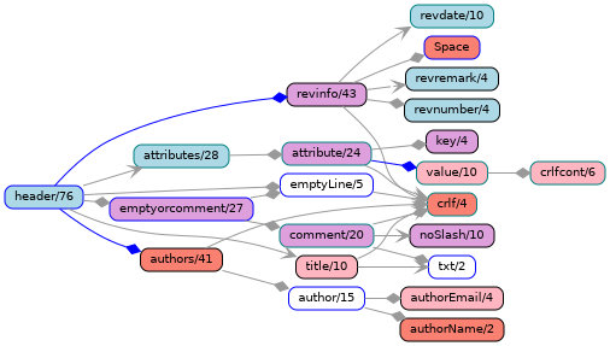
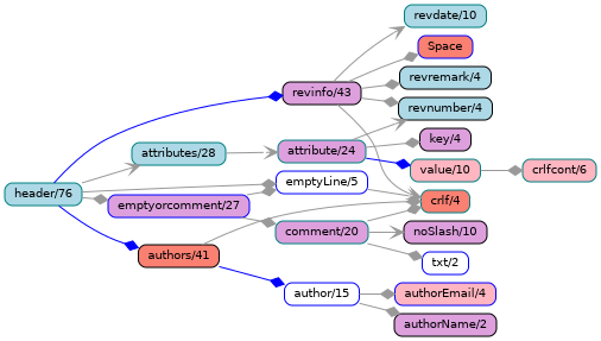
  digraph {
    nodesep=0.1
    rankdir=LR
    ranksep=0.3
    node [color=black fillcolor=plum fontname=Helvetica fontsize=10 shape=box style="rounded,filled"]
    edge [arrowhead=diamond color=grey60 fontname=Helvetica fontsize=10]
    n1 [height=0 label="revinfo/43" width=0]
    n2 [color=teal fillcolor=lightblue height=0 label="revdate/10" width=0]
    n3 [fillcolor=lightblue height=0 label="revnumber/4" width=0]
    n4 [color=teal fillcolor=salmon height=0 label="crlf/4" width=0]
    Space [color=blue fillcolor=salmon height=0 width=0]
    n6 [fillcolor=lightblue height=0 label="revremark/4" width=0]
    n7 [color=teal height=0 label="comment/20" width=0]
    n8 [color=blue fillcolor=white height=0 label="txt/2" width=0]
    n9 [height=0 label="noSlash/10" width=0]
    n10 [color=blue fillcolor=white height=0 label="author/15" width=0]
-   n11 [fillcolor=salmon height=0 label="authorName/2" width=0]
-   n12 [fillcolor=lightpink height=0 label="authorEmail/4" width=0]
+   n11 [height=0 label="authorName/2" width=0]
+   n12 [color=blue fillcolor=lightpink height=0 label="authorEmail/4" width=0]
    n13 [color=teal fillcolor=lightpink height=0 label="value/10" width=0]
    n14 [color=teal fillcolor=lightpink height=0 label="crlfcont/6" width=0]
    n15 [color=teal fillcolor=lightblue height=0 label="attributes/28" width=0]
    n16 [color=teal height=0 label="attribute/24" width=0]
    n17 [height=0 label="key/4" width=0]
-   n18 [color=blue fillcolor=lightblue height=0 label="header/76" width=0]
+   n18 [color=teal fillcolor=lightblue height=0 label="header/76" width=0]
    n19 [fillcolor=salmon height=0 label="authors/41" width=0]
    n20 [color=blue height=0 label="emptyorcomment/27" width=0]
    n21 [color=blue fillcolor=white height=0 label="emptyLine/5" width=0]
-   n22 [fillcolor=lightpink height=0 label="title/10" width=0]
    n1 -> n2 [arrowhead=vee]
    n1 -> n3
    n1 -> n4 [arrowhead=vee]
    n1 -> Space
-   n1 -> n6 [arrowhead=vee]
+   n1 -> n6
    n7 -> n4
    n7 -> n8
    n7 -> n9 [arrowhead=vee]
    n10 -> n11
    n10 -> n12
    n13 -> n14
-   n15 -> n16
-   n16 -> n4 [arrowhead=vee]
+   n15 -> n16 [arrowhead=vee]
+   n16 -> n3 [arrowhead=vee]
    n16 -> n13 [color=blue]
    n16 -> n17
    n18 -> n1 [color=blue]
    n18 -> n15 [arrowhead=vee]
    n18 -> n19 [color=blue]
    n18 -> n20
    n18 -> n21
-   n18 -> n22 [arrowhead=vee]
    n19 -> n4
-   n19 -> n10
+   n19 -> n10 [color=blue]
    n20 -> n7
    n20 -> n21
    n21 -> n4 [arrowhead=vee]
-   n22 -> n4 [arrowhead=vee]
-   n22 -> n8 [arrowhead=vee]
  }
